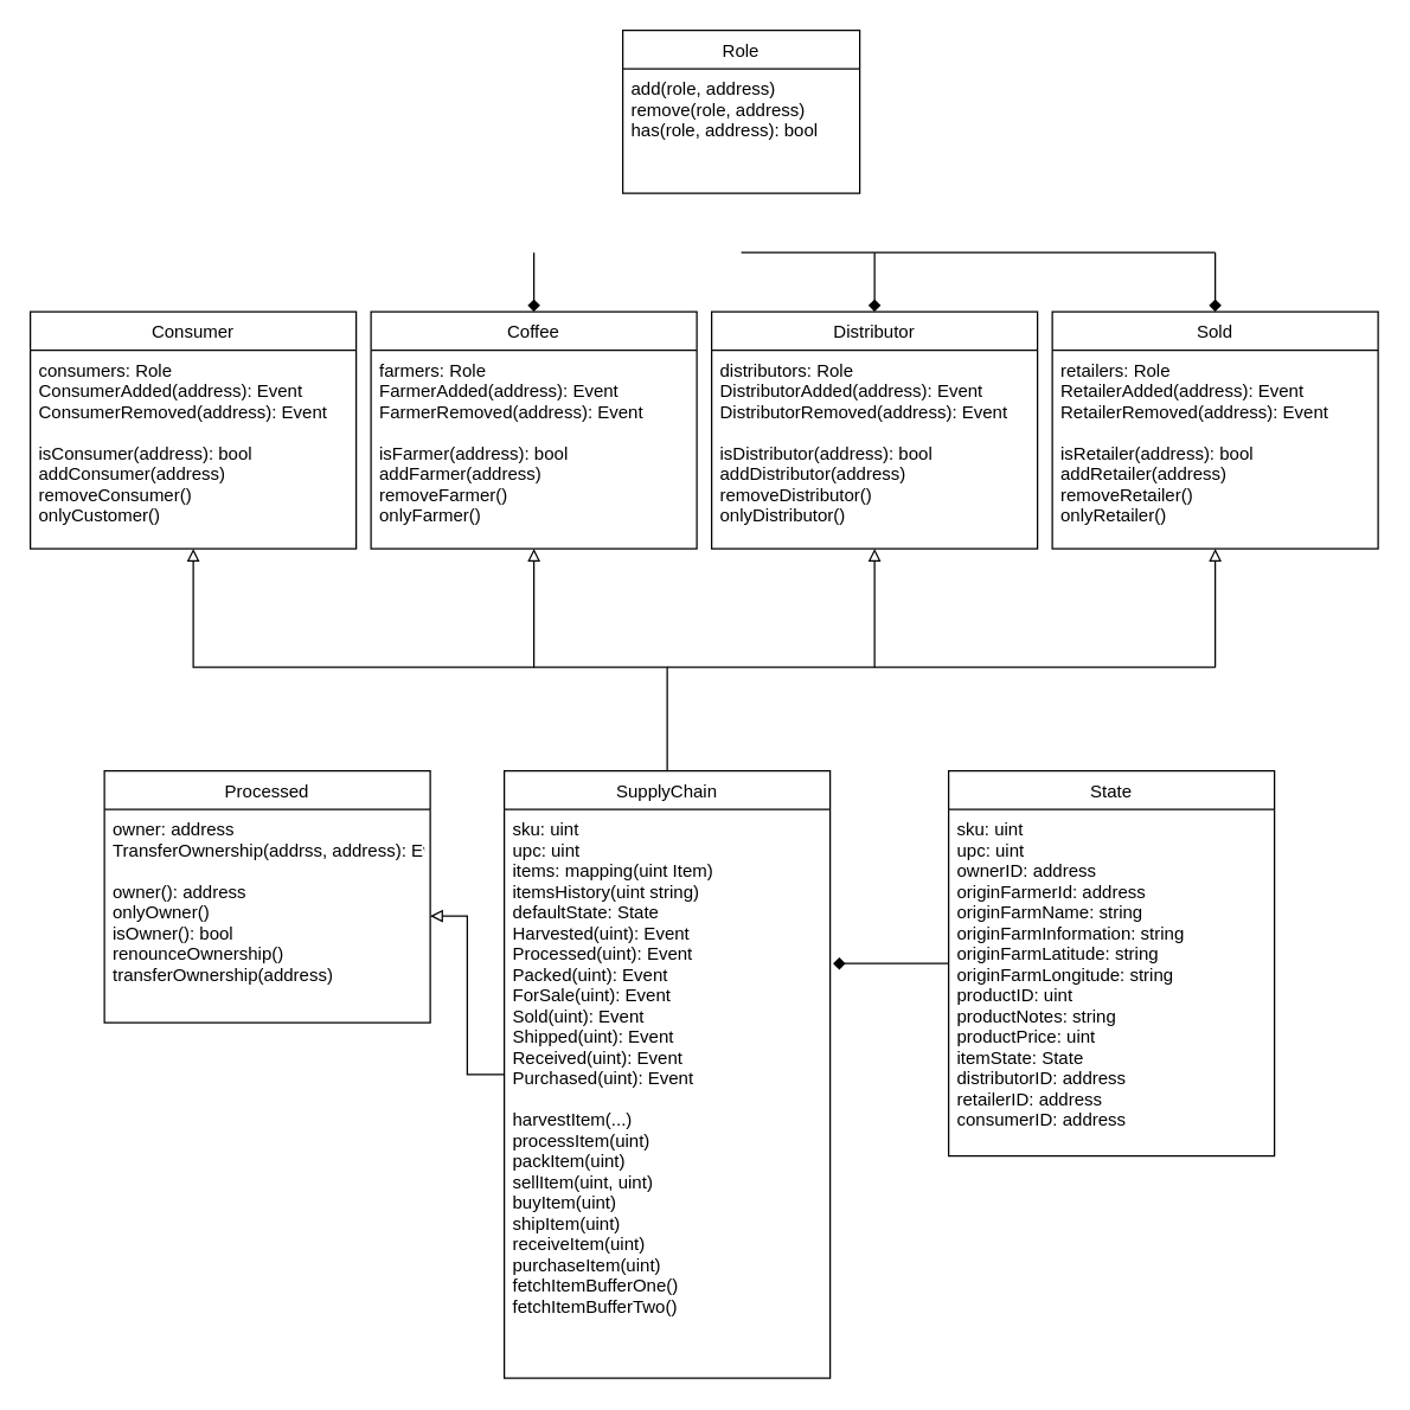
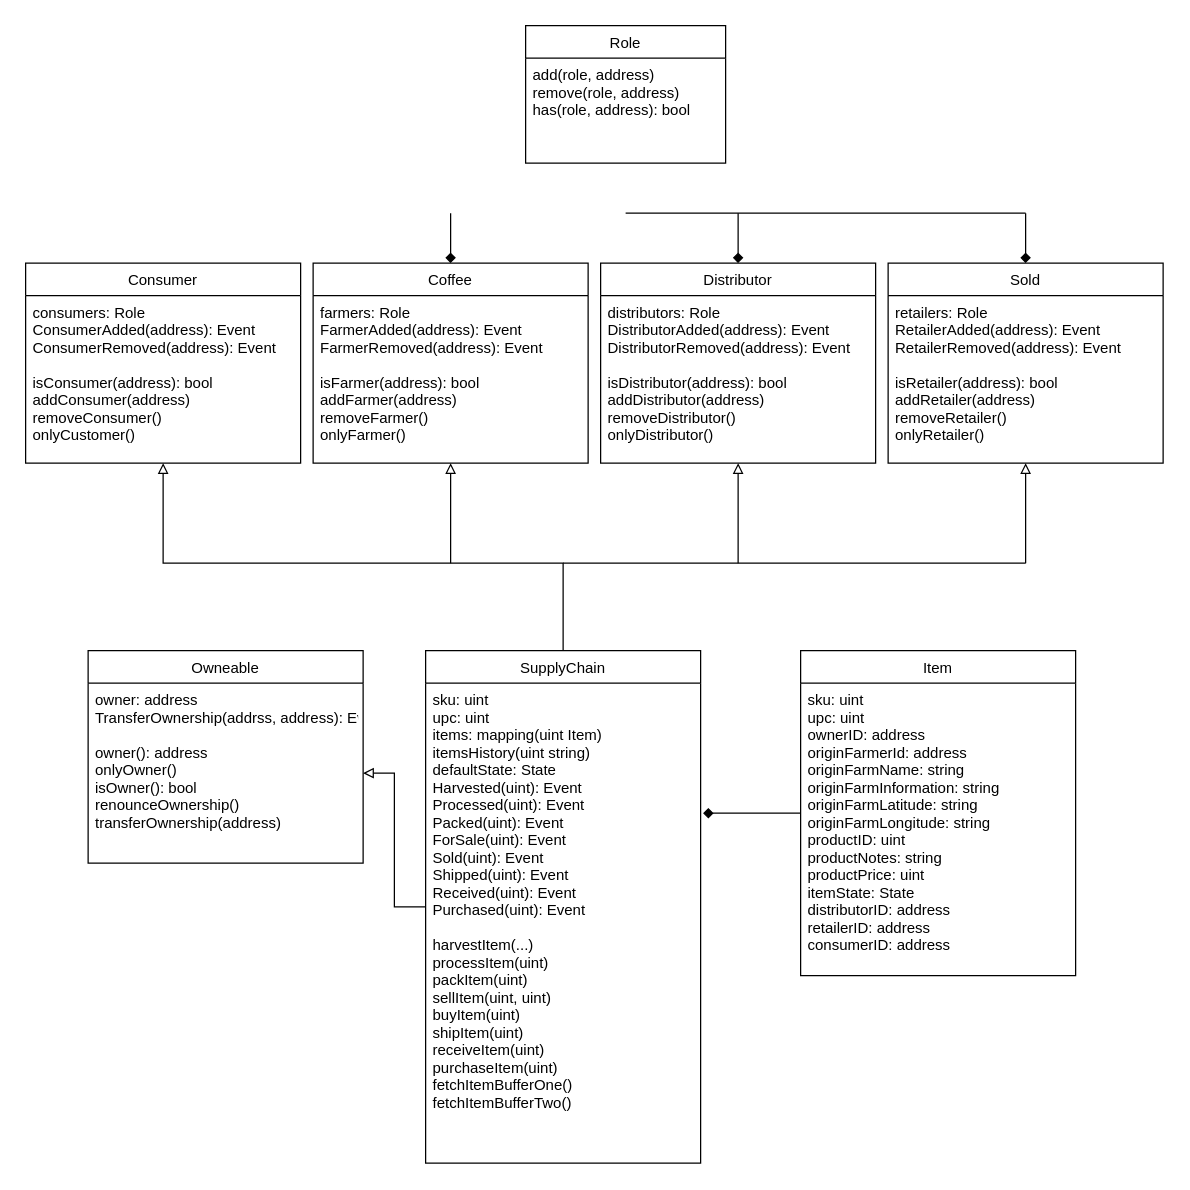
  <mxCell id="0" />
  <mxCell id="1" parent="0" />
  <mxCell id="2" value="Role" style="swimlane;fontStyle=0;align=center;verticalAlign=top;childLayout=stackLayout;horizontal=1;startSize=26;horizontalStack=0;resizeParent=1;resizeLast=0;collapsible=1;marginBottom=0;rounded=0;shadow=0;strokeWidth=1;" parent="1" vertex="1"><mxGeometry x="420" y="20" width="160" height="110" as="geometry"><mxRectangle x="230" y="140" width="160" height="26" as="alternateBounds" /></mxGeometry></mxCell>
  <mxCell id="3" value="add(role, address)&#10;remove(role, address)&#10;has(role, address): bool" style="text;align=left;verticalAlign=top;spacingLeft=4;spacingRight=4;overflow=hidden;rotatable=0;points=[[0,0.5],[1,0.5]];portConstraint=eastwest;" parent="2" vertex="1"><mxGeometry y="26" width="160" height="84" as="geometry" /></mxCell>
  <mxCell id="4" value="Consumer" style="swimlane;fontStyle=0;align=center;verticalAlign=top;childLayout=stackLayout;horizontal=1;startSize=26;horizontalStack=0;resizeParent=1;resizeLast=0;collapsible=1;marginBottom=0;rounded=0;shadow=0;strokeWidth=1;" parent="1" vertex="1"><mxGeometry x="20" y="210" width="220" height="160" as="geometry"><mxRectangle x="130" y="380" width="160" height="26" as="alternateBounds" /></mxGeometry></mxCell>
  <mxCell id="5" value="consumers: Role&#10;ConsumerAdded(address): Event&#10;ConsumerRemoved(address): Event&#10;&#10;isConsumer(address): bool&#10;addConsumer(address)&#10;removeConsumer()&#10;onlyCustomer()&#10;" style="text;align=left;verticalAlign=top;spacingLeft=4;spacingRight=4;overflow=hidden;rotatable=0;points=[[0,0.5],[1,0.5]];portConstraint=eastwest;" parent="4" vertex="1"><mxGeometry y="26" width="220" height="134" as="geometry" /></mxCell>
  <mxCell id="6" style="edgeStyle=orthogonalEdgeStyle;rounded=0;orthogonalLoop=1;jettySize=auto;html=1;startArrow=diamond;startFill=1;endArrow=none;endFill=0;" edge="1" parent="1" source="8"><mxGeometry relative="1" as="geometry"><mxPoint x="360" y="170" as="targetPoint" /></mxGeometry></mxCell>
  <mxCell id="7" style="edgeStyle=orthogonalEdgeStyle;rounded=0;orthogonalLoop=1;jettySize=auto;html=1;startArrow=block;startFill=0;endArrow=none;endFill=0;" edge="1" parent="1" source="8"><mxGeometry relative="1" as="geometry"><mxPoint x="360" y="450" as="targetPoint" /></mxGeometry></mxCell>
  <mxCell id="8" value="Coffee" style="swimlane;fontStyle=0;align=center;verticalAlign=top;childLayout=stackLayout;horizontal=1;startSize=26;horizontalStack=0;resizeParent=1;resizeLast=0;collapsible=1;marginBottom=0;rounded=0;shadow=0;strokeWidth=1;" vertex="1" parent="1"><mxGeometry x="250" y="210" width="220" height="160" as="geometry"><mxRectangle x="130" y="380" width="160" height="26" as="alternateBounds" /></mxGeometry></mxCell>
  <mxCell id="9" value="farmers: Role&#10;FarmerAdded(address): Event&#10;FarmerRemoved(address): Event&#10;&#10;isFarmer(address): bool&#10;addFarmer(address)&#10;removeFarmer()&#10;onlyFarmer()&#10;" style="text;align=left;verticalAlign=top;spacingLeft=4;spacingRight=4;overflow=hidden;rotatable=0;points=[[0,0.5],[1,0.5]];portConstraint=eastwest;" vertex="1" parent="8"><mxGeometry y="26" width="220" height="114" as="geometry" /></mxCell>
  <mxCell id="10" style="edgeStyle=orthogonalEdgeStyle;rounded=0;orthogonalLoop=1;jettySize=auto;html=1;startArrow=diamond;startFill=1;endArrow=none;endFill=0;" edge="1" parent="1" source="12"><mxGeometry relative="1" as="geometry"><mxPoint x="590" y="170" as="targetPoint" /></mxGeometry></mxCell>
  <mxCell id="11" style="edgeStyle=orthogonalEdgeStyle;rounded=0;orthogonalLoop=1;jettySize=auto;html=1;startArrow=block;startFill=0;endArrow=none;endFill=0;" edge="1" parent="1" source="12"><mxGeometry relative="1" as="geometry"><mxPoint x="590" y="450" as="targetPoint" /></mxGeometry></mxCell>
  <mxCell id="12" value="Distributor" style="swimlane;fontStyle=0;align=center;verticalAlign=top;childLayout=stackLayout;horizontal=1;startSize=26;horizontalStack=0;resizeParent=1;resizeLast=0;collapsible=1;marginBottom=0;rounded=0;shadow=0;strokeWidth=1;" vertex="1" parent="1"><mxGeometry x="480" y="210" width="220" height="160" as="geometry"><mxRectangle x="130" y="380" width="160" height="26" as="alternateBounds" /></mxGeometry></mxCell>
  <mxCell id="13" value="distributors: Role&#10;DistributorAdded(address): Event&#10;DistributorRemoved(address): Event&#10;&#10;isDistributor(address): bool&#10;addDistributor(address)&#10;removeDistributor()&#10;onlyDistributor()&#10;" style="text;align=left;verticalAlign=top;spacingLeft=4;spacingRight=4;overflow=hidden;rotatable=0;points=[[0,0.5],[1,0.5]];portConstraint=eastwest;" vertex="1" parent="12"><mxGeometry y="26" width="220" height="114" as="geometry" /></mxCell>
  <mxCell id="14" style="edgeStyle=orthogonalEdgeStyle;rounded=0;orthogonalLoop=1;jettySize=auto;html=1;startArrow=diamond;startFill=1;endArrow=none;endFill=0;" edge="1" parent="1" source="16"><mxGeometry relative="1" as="geometry"><mxPoint x="820" y="170" as="targetPoint" /></mxGeometry></mxCell>
  <mxCell id="15" style="edgeStyle=orthogonalEdgeStyle;rounded=0;orthogonalLoop=1;jettySize=auto;html=1;startArrow=block;startFill=0;endArrow=none;endFill=0;" edge="1" parent="1" source="16"><mxGeometry relative="1" as="geometry"><mxPoint x="820" y="450" as="targetPoint" /></mxGeometry></mxCell>
  <mxCell id="16" value="Sold" style="swimlane;fontStyle=0;align=center;verticalAlign=top;childLayout=stackLayout;horizontal=1;startSize=26;horizontalStack=0;resizeParent=1;resizeLast=0;collapsible=1;marginBottom=0;rounded=0;shadow=0;strokeWidth=1;" vertex="1" parent="1"><mxGeometry x="710" y="210" width="220" height="160" as="geometry"><mxRectangle x="130" y="380" width="160" height="26" as="alternateBounds" /></mxGeometry></mxCell>
  <mxCell id="17" value="retailers: Role&#10;RetailerAdded(address): Event&#10;RetailerRemoved(address): Event&#10;&#10;isRetailer(address): bool&#10;addRetailer(address)&#10;removeRetailer()&#10;onlyRetailer()&#10;" style="text;align=left;verticalAlign=top;spacingLeft=4;spacingRight=4;overflow=hidden;rotatable=0;points=[[0,0.5],[1,0.5]];portConstraint=eastwest;" vertex="1" parent="16"><mxGeometry y="26" width="220" height="114" as="geometry" /></mxCell>
- <mxCell id="18" value="Processed" style="swimlane;fontStyle=0;align=center;verticalAlign=top;childLayout=stackLayout;horizontal=1;startSize=26;horizontalStack=0;resizeParent=1;resizeLast=0;collapsible=1;marginBottom=0;rounded=0;shadow=0;strokeWidth=1;" vertex="1" parent="1"><mxGeometry x="70" y="520" width="220" height="170" as="geometry"><mxRectangle x="130" y="380" width="160" height="26" as="alternateBounds" /></mxGeometry></mxCell>
+ <mxCell id="18" value="Owneable" style="swimlane;fontStyle=0;align=center;verticalAlign=top;childLayout=stackLayout;horizontal=1;startSize=26;horizontalStack=0;resizeParent=1;resizeLast=0;collapsible=1;marginBottom=0;rounded=0;shadow=0;strokeWidth=1;" vertex="1" parent="1"><mxGeometry x="70" y="520" width="220" height="170" as="geometry"><mxRectangle x="130" y="380" width="160" height="26" as="alternateBounds" /></mxGeometry></mxCell>
  <mxCell id="19" value="owner: address&#10;TransferOwnership(addrss, address): Event&#10;&#10;owner(): address&#10;onlyOwner()&#10;isOwner(): bool&#10;renounceOwnership()&#10;transferOwnership(address)" style="text;align=left;verticalAlign=top;spacingLeft=4;spacingRight=4;overflow=hidden;rotatable=0;points=[[0,0.5],[1,0.5]];portConstraint=eastwest;" vertex="1" parent="18"><mxGeometry y="26" width="220" height="144" as="geometry" /></mxCell>
  <mxCell id="20" style="edgeStyle=orthogonalEdgeStyle;rounded=0;orthogonalLoop=1;jettySize=auto;html=1;entryX=1;entryY=0.5;entryDx=0;entryDy=0;endArrow=block;endFill=0;" edge="1" parent="1" source="22" target="19"><mxGeometry relative="1" as="geometry" /></mxCell>
  <mxCell id="21" style="edgeStyle=orthogonalEdgeStyle;rounded=0;orthogonalLoop=1;jettySize=auto;html=1;startArrow=none;startFill=0;endArrow=block;endFill=0;entryX=0.5;entryY=1;entryDx=0;entryDy=0;entryPerimeter=0;" edge="1" parent="1" source="22" target="5"><mxGeometry relative="1" as="geometry"><mxPoint x="360" y="370" as="targetPoint" /><Array as="points"><mxPoint x="450" y="450" /><mxPoint x="130" y="450" /></Array></mxGeometry></mxCell>
  <mxCell id="22" value="SupplyChain" style="swimlane;fontStyle=0;align=center;verticalAlign=top;childLayout=stackLayout;horizontal=1;startSize=26;horizontalStack=0;resizeParent=1;resizeLast=0;collapsible=1;marginBottom=0;rounded=0;shadow=0;strokeWidth=1;" vertex="1" parent="1"><mxGeometry x="340" y="520" width="220" height="410" as="geometry"><mxRectangle x="130" y="380" width="160" height="26" as="alternateBounds" /></mxGeometry></mxCell>
  <mxCell id="23" value="sku: uint&#10;upc: uint&#10;items: mapping(uint Item)&#10;itemsHistory(uint string)&#10;defaultState: State&#10;Harvested(uint): Event&#10;Processed(uint): Event&#10;Packed(uint): Event&#10;ForSale(uint): Event&#10;Sold(uint): Event&#10;Shipped(uint): Event&#10;Received(uint): Event&#10;Purchased(uint): Event&#10;&#10;harvestItem(...)&#10;processItem(uint)&#10;packItem(uint)&#10;sellItem(uint, uint)&#10;buyItem(uint)&#10;shipItem(uint)&#10;receiveItem(uint)&#10;purchaseItem(uint)&#10;fetchItemBufferOne()&#10;fetchItemBufferTwo()" style="text;align=left;verticalAlign=top;spacingLeft=4;spacingRight=4;overflow=hidden;rotatable=0;points=[[0,0.5],[1,0.5]];portConstraint=eastwest;" vertex="1" parent="22"><mxGeometry y="26" width="220" height="384" as="geometry" /></mxCell>
  <mxCell id="24" style="edgeStyle=orthogonalEdgeStyle;rounded=0;orthogonalLoop=1;jettySize=auto;html=1;entryX=1.009;entryY=0.271;entryDx=0;entryDy=0;entryPerimeter=0;endArrow=diamond;endFill=1;" edge="1" parent="1" source="25" target="23"><mxGeometry relative="1" as="geometry" /></mxCell>
- <mxCell id="25" value="State" style="swimlane;fontStyle=0;align=center;verticalAlign=top;childLayout=stackLayout;horizontal=1;startSize=26;horizontalStack=0;resizeParent=1;resizeLast=0;collapsible=1;marginBottom=0;rounded=0;shadow=0;strokeWidth=1;" vertex="1" parent="1"><mxGeometry x="640" y="520" width="220" height="260" as="geometry"><mxRectangle x="130" y="380" width="160" height="26" as="alternateBounds" /></mxGeometry></mxCell>
+ <mxCell id="25" value="Item" style="swimlane;fontStyle=0;align=center;verticalAlign=top;childLayout=stackLayout;horizontal=1;startSize=26;horizontalStack=0;resizeParent=1;resizeLast=0;collapsible=1;marginBottom=0;rounded=0;shadow=0;strokeWidth=1;" vertex="1" parent="1"><mxGeometry x="640" y="520" width="220" height="260" as="geometry"><mxRectangle x="130" y="380" width="160" height="26" as="alternateBounds" /></mxGeometry></mxCell>
  <mxCell id="26" value="sku: uint&#10;upc: uint&#10;ownerID: address&#10;originFarmerId: address&#10;originFarmName: string&#10;originFarmInformation: string&#10;originFarmLatitude: string&#10;originFarmLongitude: string&#10;productID: uint&#10;productNotes: string&#10;productPrice: uint&#10;itemState: State&#10;distributorID: address&#10;retailerID: address&#10;consumerID: address" style="text;align=left;verticalAlign=top;spacingLeft=4;spacingRight=4;overflow=hidden;rotatable=0;points=[[0,0.5],[1,0.5]];portConstraint=eastwest;" vertex="1" parent="25"><mxGeometry y="26" width="220" height="234" as="geometry" /></mxCell>
  <mxCell id="27" value="" style="endArrow=none;html=1;rounded=0;" edge="1" parent="1"><mxGeometry width="50" height="50" relative="1" as="geometry"><mxPoint x="500" y="170" as="sourcePoint" /><mxPoint x="820" y="170" as="targetPoint" /></mxGeometry></mxCell>
  <mxCell id="28" value="" style="endArrow=none;html=1;rounded=0;" edge="1" parent="1"><mxGeometry width="50" height="50" relative="1" as="geometry"><mxPoint x="450" y="450" as="sourcePoint" /><mxPoint x="820" y="450" as="targetPoint" /></mxGeometry></mxCell>
